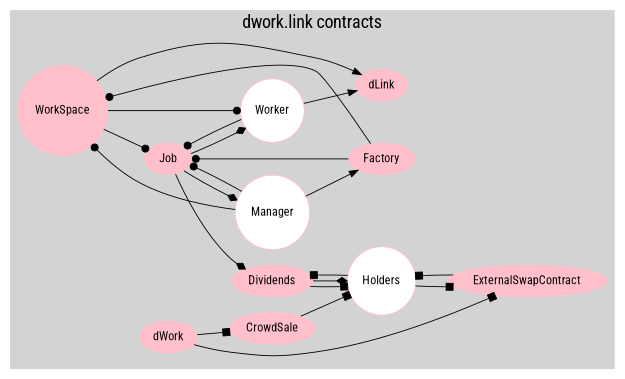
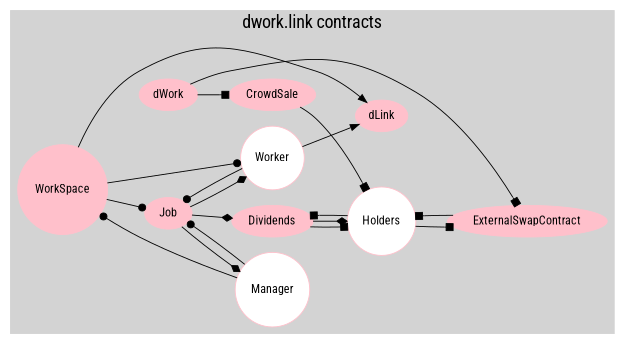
  digraph {
    fontname="Roboto Condensed"
    rankdir=LR
    node [color=pink fontname="Roboto Condensed" style=filled]
    edge [arrowhead=dot fontname="Roboto Condensed"]
    WorkSpace [shape=circle]
    Job
    dLink
    Worker [fillcolor=grey shape=circle style=wedged]
    Manager [fillcolor=grey shape=circle style=wedged]
-   Factory
    Holders [fillcolor=grey shape=circle style=wedged]
    Dividends
    ExternalSwapContract
    dWork
    CrowdSale
    subgraph cluster_1 {
      color=lightgrey
      fontsize=20
      label="dwork.link contracts"
      style=filled
      WorkSpace
      Job
      dLink
      Worker
      Manager
-     Factory
      Holders
      Dividends
      ExternalSwapContract
      dWork
      CrowdSale
    }
    WorkSpace -> Job
    WorkSpace -> dLink [arrowhead=""]
    WorkSpace -> Worker
    Job -> Worker [arrowhead=diamond]
    Job -> Manager [arrowhead=diamond]
    Job -> Dividends [arrowhead=diamond]
    Worker -> Job
    Worker -> dLink [arrowhead=""]
    Manager -> WorkSpace
    Manager -> Job
-   Manager -> Factory [arrowhead=""]
-   Factory -> WorkSpace
-   Factory -> Job
    Holders -> Dividends [arrowhead=box]
    Holders -> ExternalSwapContract [arrowhead=box]
    Dividends -> Holders [arrowhead=diamond]
    Dividends -> Holders [arrowhead=box]
    ExternalSwapContract -> Holders [arrowhead=box]
    dWork -> ExternalSwapContract [arrowhead=box]
    dWork -> CrowdSale [arrowhead=box]
    CrowdSale -> Holders [arrowhead=box]
  }
